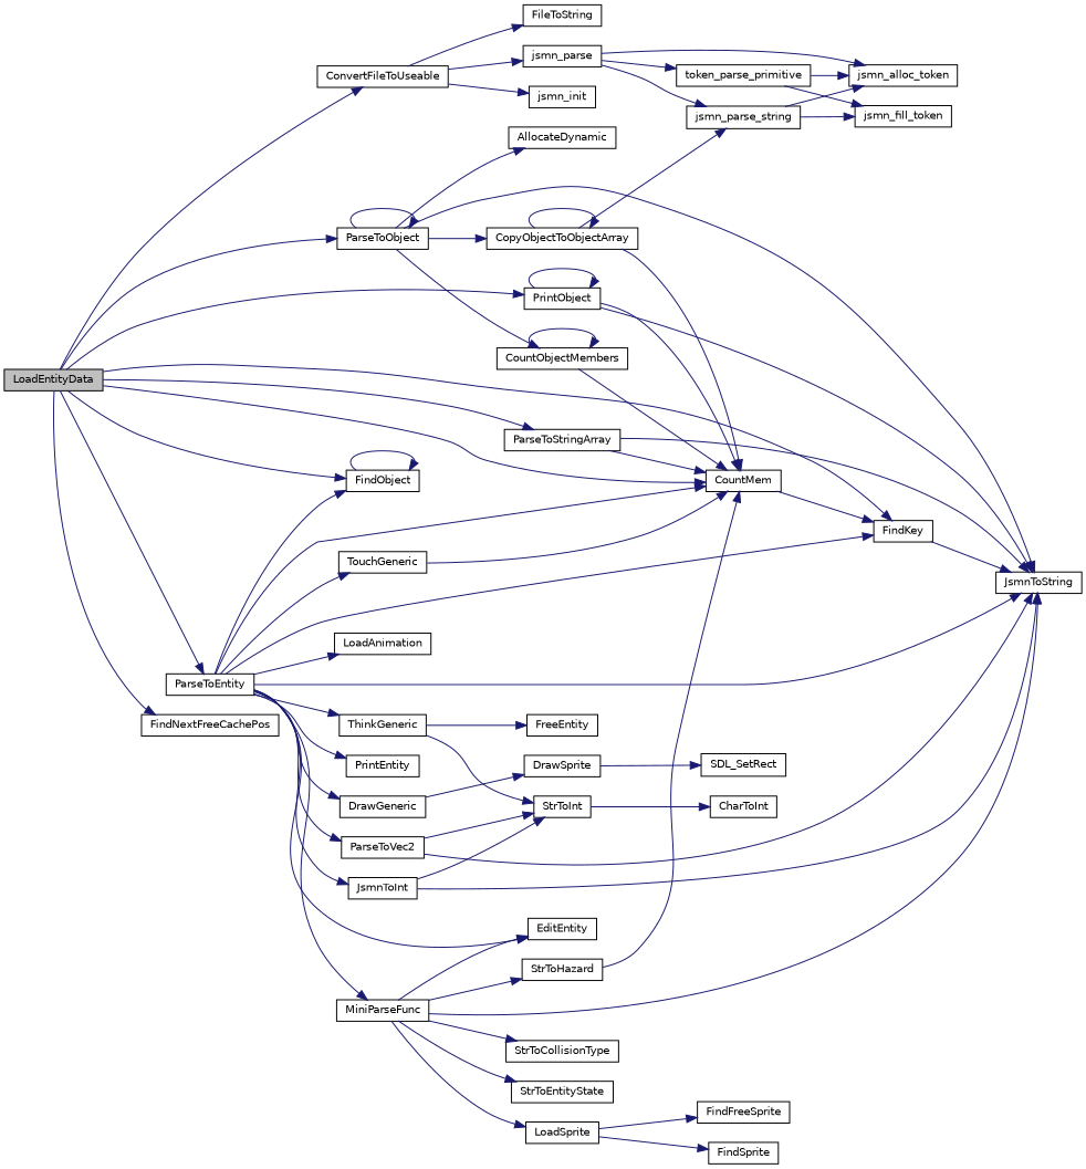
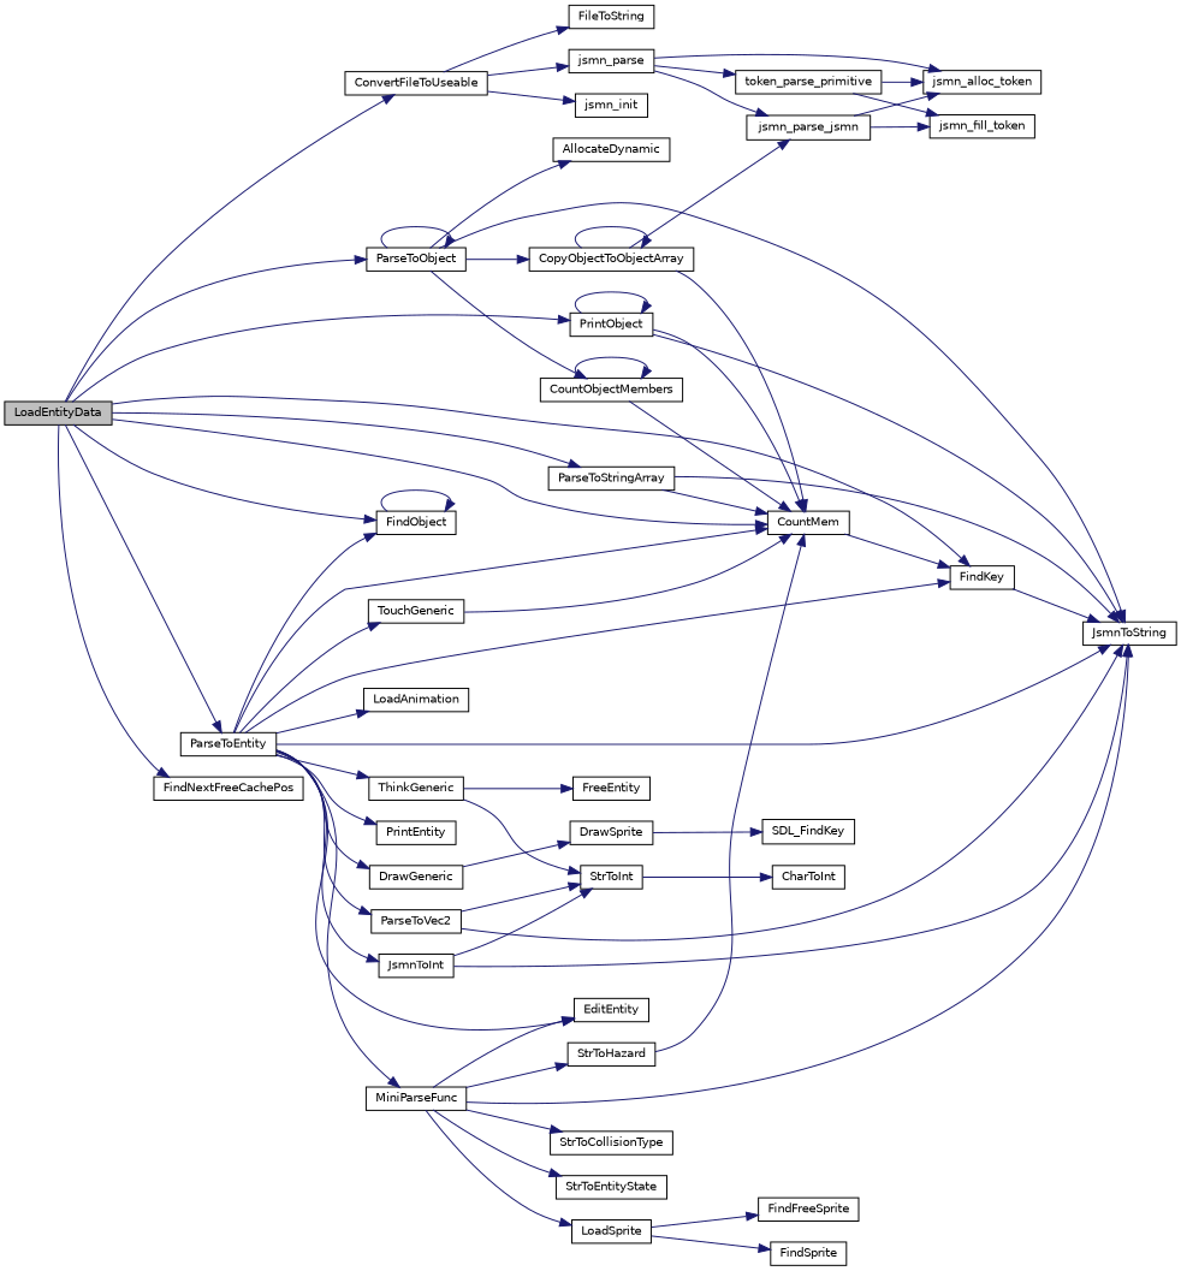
  digraph {
    rankdir=LR
    node [color=black fillcolor=white fontname=Helvetica fontsize=10 shape=record style=filled]
    edge [color=midnightblue fontname=Helvetica fontsize=10 labelfontname=Helvetica labelfontsize=10 style=solid]
    n1 [fillcolor=grey75 fontcolor=black height=0.2 label=LoadEntityData width=0.4]
    n2 [height=0.2 label=ConvertFileToUseable width=0.4]
    n3 [height=0.2 label=ParseToObject width=0.4]
    n4 [height=0.2 label=CountMem width=0.4]
    n5 [height=0.2 label=PrintObject width=0.4]
    n6 [height=0.2 label=ParseToStringArray width=0.4]
    n7 [height=0.2 label=FindObject width=0.4]
    n8 [height=0.2 label=FindKey width=0.4]
    n9 [height=0.2 label=ParseToEntity width=0.4]
    n10 [height=0.2 label=FindNextFreeCachePos width=0.4]
    n11 [height=0.2 label=jsmn_init width=0.4]
    n12 [height=0.2 label=FileToString width=0.4]
    n13 [height=0.2 label=jsmn_parse width=0.4]
    n14 [height=0.2 label=JsmnToString width=0.4]
    n15 [height=0.2 label=CopyObjectToObjectArray width=0.4]
    n16 [height=0.2 label=AllocateDynamic width=0.4]
    n17 [height=0.2 label=CountObjectMembers width=0.4]
    n18 [height=0.2 label=MiniParseFunc width=0.4]
    n19 [height=0.2 label=EditEntity width=0.4]
    n20 [height=0.2 label=ParseToVec2 width=0.4]
    n21 [height=0.2 label=JsmnToInt width=0.4]
    n22 [height=0.2 label=LoadAnimation width=0.4]
    n23 [height=0.2 label=ThinkGeneric width=0.4]
    n24 [height=0.2 label=DrawGeneric width=0.4]
    n25 [height=0.2 label=TouchGeneric width=0.4]
    n26 [height=0.2 label=PrintEntity width=0.4]
    n27 [height=0.2 label=jsmn_alloc_token width=0.4]
-   n28 [height=0.2 label=jsmn_parse_string width=0.4]
+   n28 [height=0.2 label=jsmn_parse_jsmn width=0.4]
    n29 [height=0.2 label=token_parse_primitive width=0.4]
    n30 [height=0.2 label=jsmn_fill_token width=0.4]
    n31 [height=0.2 label=StrToHazard width=0.4]
    n32 [height=0.2 label=LoadSprite width=0.4]
    n33 [height=0.2 label=StrToCollisionType width=0.4]
    n34 [height=0.2 label=StrToEntityState width=0.4]
    n35 [height=0.2 label=StrToInt width=0.4]
    n36 [height=0.2 label=FreeEntity width=0.4]
    n37 [height=0.2 label=DrawSprite width=0.4]
    n38 [height=0.2 label=FindSprite width=0.4]
    n39 [height=0.2 label=FindFreeSprite width=0.4]
    n40 [height=0.2 label=CharToInt width=0.4]
-   n41 [height=0.2 label=SDL_SetRect width=0.4]
+   n41 [height=0.2 label=SDL_FindKey width=0.4]
    n1 -> n2
    n1 -> n3
    n1 -> n4
    n1 -> n5
    n1 -> n6
    n1 -> n7
    n1 -> n8
    n1 -> n9
    n1 -> n10
    n2 -> n11
    n2 -> n12
    n2 -> n13
    n3 -> n3
    n3 -> n14
    n3 -> n15
    n3 -> n16
    n3 -> n17
    n4 -> n8
    n5 -> n4
    n5 -> n5
    n5 -> n14
    n6 -> n4
    n6 -> n14
    n7 -> n7
    n8 -> n14
    n9 -> n4
    n9 -> n7
    n9 -> n8
    n9 -> n14
    n9 -> n18
    n9 -> n19
    n9 -> n20
    n9 -> n21
    n9 -> n22
    n9 -> n23
    n9 -> n24
    n9 -> n25
    n9 -> n26
    n13 -> n27
    n13 -> n28
    n13 -> n29
    n15 -> n4
    n15 -> n15
    n15 -> n28
    n17 -> n4
    n17 -> n17
    n18 -> n14
    n18 -> n19
    n18 -> n31
    n18 -> n32
    n18 -> n33
    n18 -> n34
    n20 -> n14
    n20 -> n35
    n21 -> n14
    n21 -> n35
    n23 -> n35
    n23 -> n36
    n24 -> n37
    n25 -> n4
    n28 -> n27
    n28 -> n30
    n29 -> n27
    n29 -> n30
    n31 -> n4
    n32 -> n38
    n32 -> n39
    n35 -> n40
    n37 -> n41
  }
